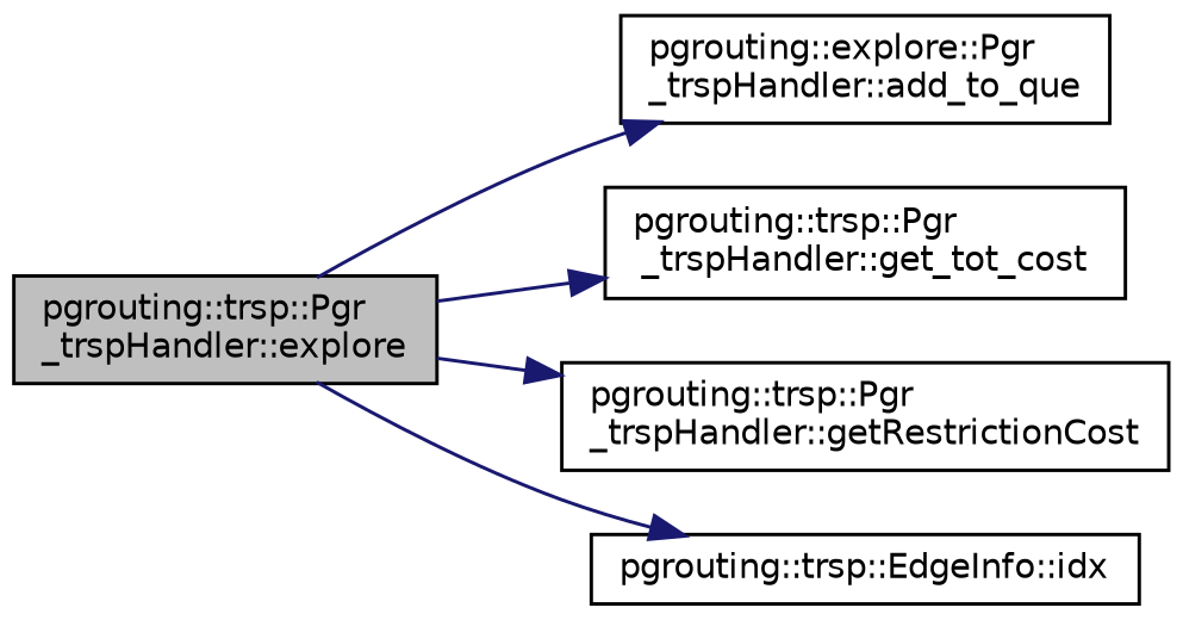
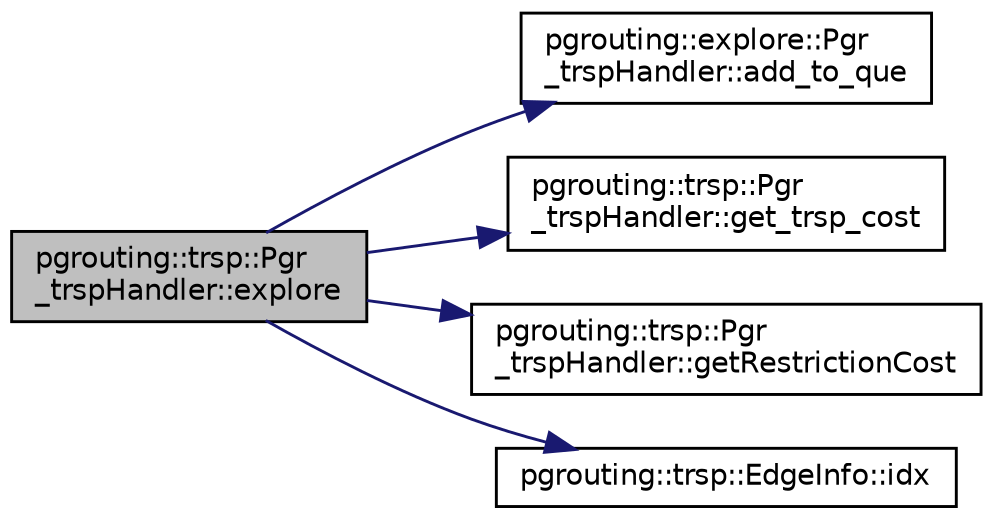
  digraph {
    rankdir=LR
    node [color=black fillcolor=white fontname=Helvetica fontsize=10 shape=record style=filled]
    edge [color=midnightblue fontname=Helvetica fontsize=10 labelfontname=Helvetica labelfontsize=10 style=solid]
    n1 [fillcolor=grey75 fontcolor=black height=0.2 label="pgrouting::trsp::Pgr\l_trspHandler::explore" width=0.4]
    n2 [height=0.2 label="pgrouting::explore::Pgr\l_trspHandler::add_to_que" width=0.4]
-   n3 [height=0.2 label="pgrouting::trsp::Pgr\l_trspHandler::get_tot_cost" width=0.4]
+   n3 [height=0.2 label="pgrouting::trsp::Pgr\l_trspHandler::get_trsp_cost" width=0.4]
    n4 [height=0.2 label="pgrouting::trsp::Pgr\l_trspHandler::getRestrictionCost" width=0.4]
    n5 [height=0.2 label="pgrouting::trsp::EdgeInfo::idx" width=0.4]
    n1 -> n2
    n1 -> n3
    n1 -> n4
    n1 -> n5
  }
